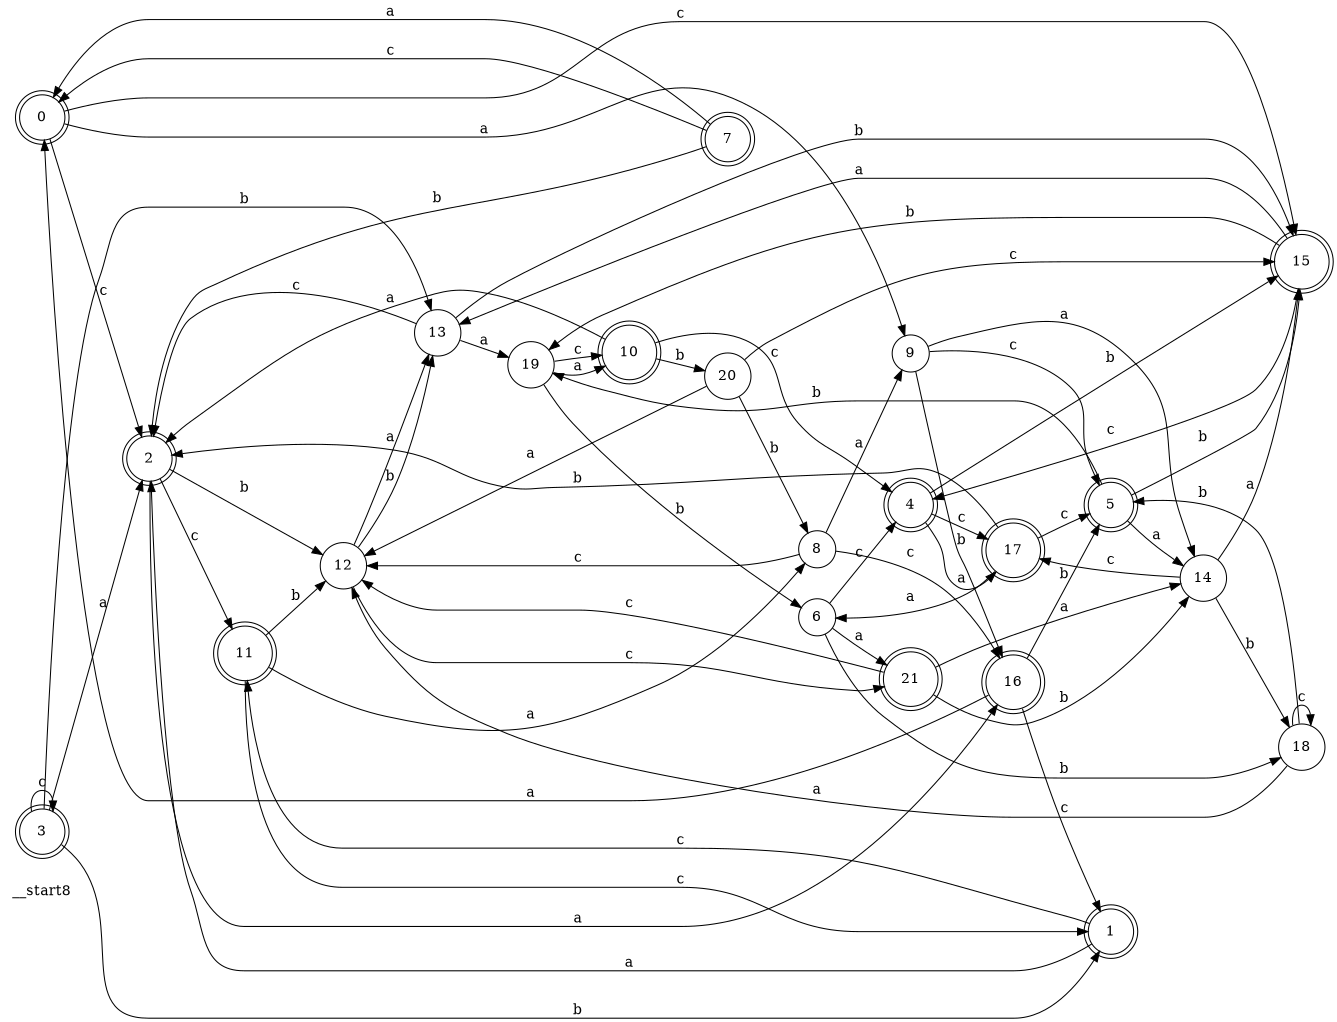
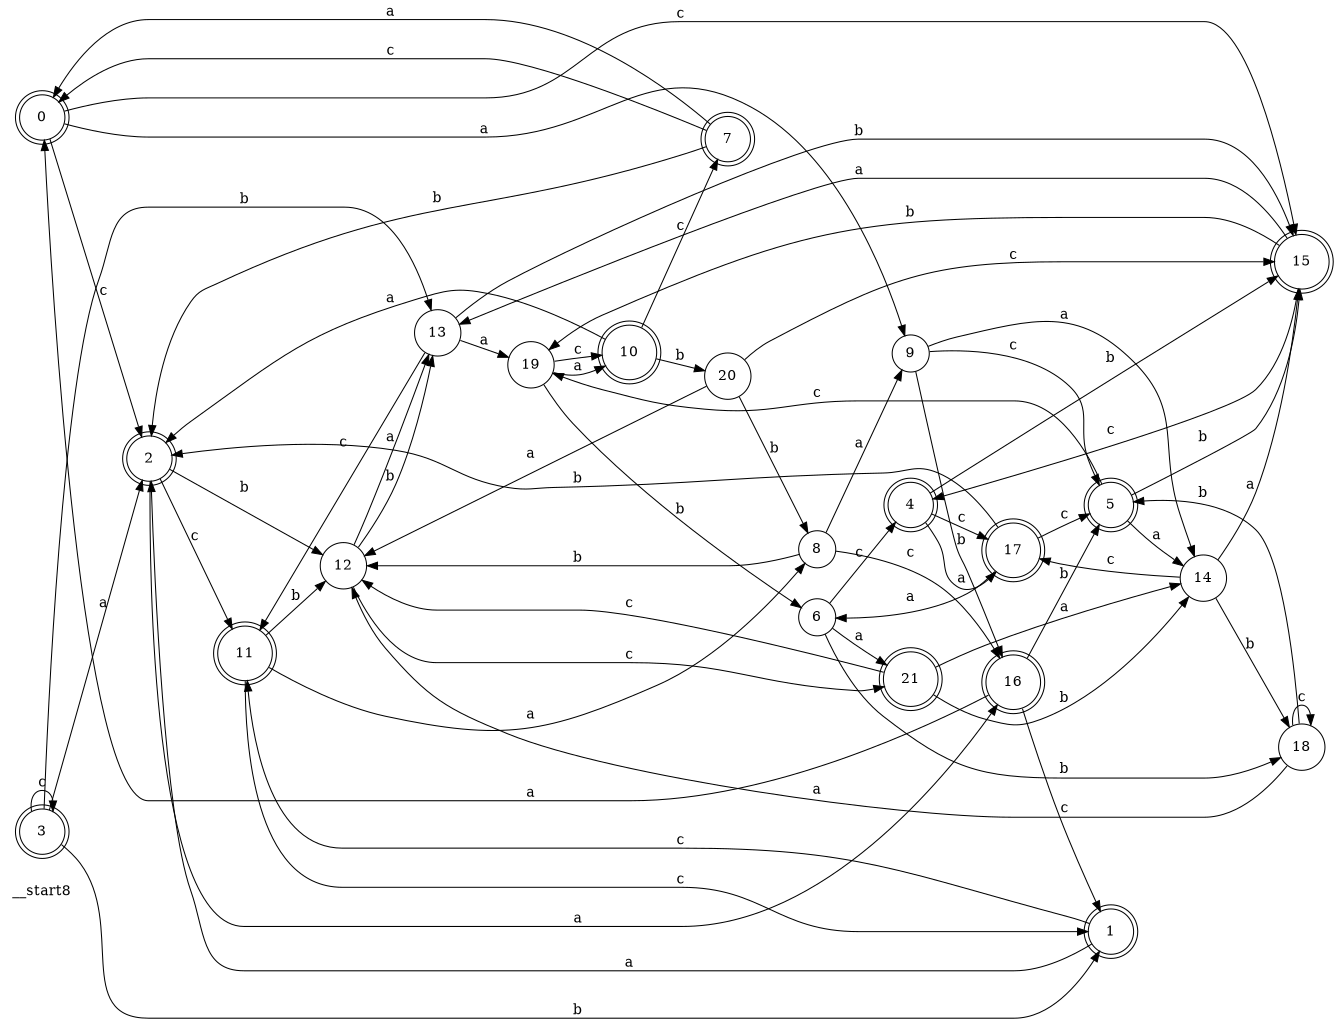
  digraph {
    rankdir=LR
    node [shape=doublecircle color=black fillcolor=white style="rounded,filled"]
    n1 [label=__start8 shape=none color="" fillcolor="" style=""]
    n2 [label=0]
    n3 [label=2]
    n4 [label=9 shape=circle style=filled]
    n5 [label=15]
    n6 [label=11]
    n7 [label=12 shape=circle style=filled]
    n8 [label=16]
    n9 [label=5]
    n10 [label=14 shape=circle style=filled]
    n11 [label=13 shape=circle style=filled]
    n12 [label=4]
    n13 [label=19 shape=circle style=filled]
    n14 [label=1]
    n15 [label=8 shape=circle style=filled]
    n16 [label=21]
    n17 [label=3]
    n18 [label=17]
    n19 [label=6 shape=circle style=filled]
    n20 [label=18 shape=circle style=filled]
    n21 [label=10]
    n22 [label=7]
    n23 [label=20 shape=circle style=filled]
    n2 -> n3 [label=c]
    n2 -> n4 [label=a]
    n2 -> n5 [label=c]
    n3 -> n6 [label=c]
    n3 -> n7 [label=b]
    n3 -> n8 [label=a]
    n4 -> n8 [label=b]
    n4 -> n9 [label=c]
    n4 -> n10 [label=a]
    n5 -> n11 [label=a]
    n5 -> n12 [label=c]
    n5 -> n13 [label=b]
    n6 -> n7 [label=b]
    n6 -> n14 [label=c]
    n6 -> n15 [label=a]
    n7 -> n11 [label=a]
    n7 -> n11 [label=b]
    n7 -> n16 [label=c]
    n8 -> n2 [label=a]
    n8 -> n9 [label=b]
    n8 -> n14 [label=c]
    n9 -> n5 [label=b]
    n9 -> n10 [label=a]
-   n9 -> n13 [label=b]
+   n9 -> n13 [label=c]
    n10 -> n5 [label=a]
    n10 -> n18 [label=c]
    n10 -> n20 [label=b]
    n11 -> n5 [label=b]
-   n11 -> n3 [label=c]
+   n11 -> n6 [label=c]
    n11 -> n13 [label=a]
    n12 -> n5 [label=b]
    n12 -> n18 [label=a]
    n12 -> n18 [label=c]
    n13 -> n19 [label=b]
    n13 -> n21 [label=a]
    n13 -> n21 [label=c]
    n14 -> n3 [label=a]
    n14 -> n6 [label=c]
    n15 -> n4 [label=a]
-   n15 -> n7 [label=c]
+   n15 -> n7 [label=b]
    n15 -> n8 [label=c]
    n16 -> n7 [label=c]
    n16 -> n10 [label=a]
    n16 -> n10 [label=b]
    n17 -> n3 [label=a]
    n17 -> n11 [label=b]
    n17 -> n14 [label=b]
    n17 -> n17 [label=c]
    n18 -> n3 [label=b]
    n18 -> n9 [label=c]
    n18 -> n19 [label=a]
    n19 -> n12 [label=c]
    n19 -> n16 [label=a]
    n19 -> n20 [label=b]
    n20 -> n7 [label=a]
    n20 -> n9 [label=b]
    n20 -> n20 [label=c]
    n21 -> n3 [label=a]
-   n21 -> n12 [label=c]
+   n21 -> n22 [label=c]
    n21 -> n23 [label=b]
    n22 -> n2 [label=a]
    n22 -> n2 [label=c]
    n22 -> n3 [label=b]
    n23 -> n5 [label=c]
    n23 -> n7 [label=a]
    n23 -> n15 [label=b]
  }
